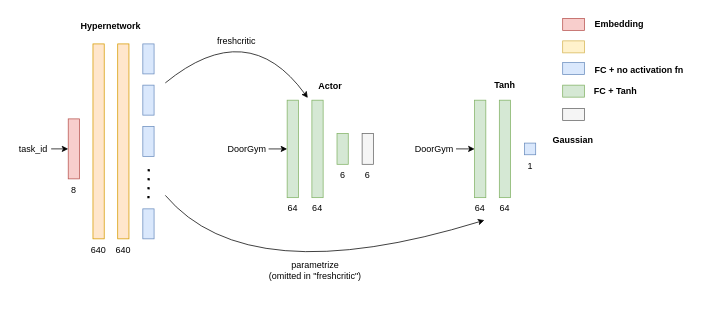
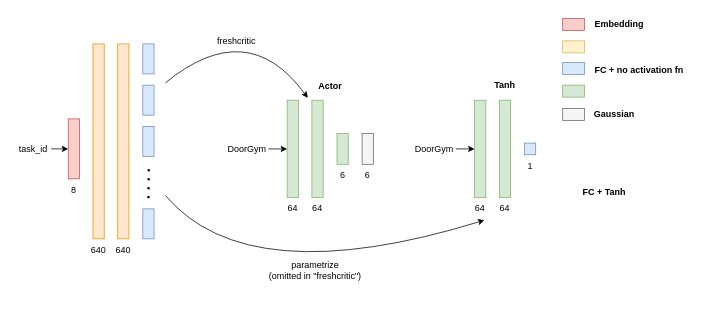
  <mxCell id="0" />
  <mxCell id="1" parent="0" />
- <mxCell id="2" value="Hypernetwork" style="text;html=1;strokeColor=none;fillColor=none;align=center;verticalAlign=middle;whiteSpace=wrap;rounded=0;fontStyle=1" parent="1" vertex="1"><mxGeometry x="103" y="20" width="89" height="30" as="geometry" /></mxCell>
  <mxCell id="3" value="Embedding" style="text;html=1;strokeColor=none;fillColor=none;align=left;verticalAlign=middle;whiteSpace=wrap;rounded=0;fontStyle=1" parent="1" vertex="1"><mxGeometry x="790.5" y="20" width="138" height="23.88" as="geometry" /></mxCell>
  <mxCell id="4" value="FC + no activation fn" style="text;html=1;strokeColor=none;fillColor=none;align=left;verticalAlign=middle;whiteSpace=wrap;rounded=0;fontStyle=1" parent="1" vertex="1"><mxGeometry x="790.5" y="81.06" width="138" height="23.88" as="geometry" /></mxCell>
- <mxCell id="5" value="FC + Tanh" style="text;html=1;strokeColor=none;fillColor=none;align=left;verticalAlign=middle;whiteSpace=wrap;rounded=0;fontStyle=1" parent="1" vertex="1"><mxGeometry x="789.5" y="109.06" width="138" height="23.88" as="geometry" /></mxCell>
+ <mxCell id="5" value="FC + Tanh" style="text;html=1;strokeColor=none;fillColor=none;align=left;verticalAlign=middle;whiteSpace=wrap;rounded=0;fontStyle=1" parent="1" vertex="1"><mxGeometry x="774.5" y="244.06" width="138" height="23.88" as="geometry" /></mxCell>
  <mxCell id="6" value="" style="rounded=0;whiteSpace=wrap;html=1;strokeColor=#d6b656;fontFamily=Helvetica;fontSize=12;fillColor=#fff2cc;" parent="1" vertex="1"><mxGeometry x="750" y="53.94" width="29" height="16" as="geometry" /></mxCell>
  <mxCell id="7" value="" style="rounded=0;whiteSpace=wrap;html=1;strokeColor=#b85450;fontFamily=Helvetica;fontSize=12;fillColor=#f8cecc;" parent="1" vertex="1"><mxGeometry x="750" y="23.94" width="29" height="16" as="geometry" /></mxCell>
  <mxCell id="8" value="" style="rounded=0;whiteSpace=wrap;html=1;strokeColor=#6c8ebf;fontFamily=Helvetica;fontSize=12;fillColor=#dae8fc;" parent="1" vertex="1"><mxGeometry x="750" y="82.94" width="29" height="16" as="geometry" /></mxCell>
  <mxCell id="9" value="" style="rounded=0;whiteSpace=wrap;html=1;strokeColor=#82b366;fontFamily=Helvetica;fontSize=12;fillColor=#d5e8d4;" parent="1" vertex="1"><mxGeometry x="750" y="113" width="29" height="16" as="geometry" /></mxCell>
  <mxCell id="10" value="" style="rounded=0;whiteSpace=wrap;html=1;strokeColor=#666666;fontFamily=Helvetica;fontSize=12;fillColor=#f5f5f5;fontColor=#333333;" parent="1" vertex="1"><mxGeometry x="750" y="144" width="29" height="16" as="geometry" /></mxCell>
- <mxCell id="11" value="Gaussian" style="text;html=1;strokeColor=none;fillColor=none;align=left;verticalAlign=middle;whiteSpace=wrap;rounded=0;fontStyle=1" parent="1" vertex="1"><mxGeometry x="734.5" y="175.06" width="138" height="23.88" as="geometry" /></mxCell>
+ <mxCell id="11" value="Gaussian" style="text;html=1;strokeColor=none;fillColor=none;align=left;verticalAlign=middle;whiteSpace=wrap;rounded=0;fontStyle=1" parent="1" vertex="1"><mxGeometry x="789.5" y="140.06" width="138" height="23.88" as="geometry" /></mxCell>
  <mxCell id="12" value="Actor" style="text;html=1;strokeColor=none;fillColor=none;align=center;verticalAlign=middle;whiteSpace=wrap;rounded=0;fontStyle=1" parent="1" vertex="1"><mxGeometry x="420" y="99" width="40" height="30" as="geometry" /></mxCell>
  <mxCell id="13" value="Tanh" style="text;html=1;strokeColor=none;fillColor=none;align=center;verticalAlign=middle;whiteSpace=wrap;rounded=0;fontStyle=1" parent="1" vertex="1"><mxGeometry x="653.25" y="98" width="40" height="30" as="geometry" /></mxCell>
  <mxCell id="14" value="" style="group" parent="1" vertex="1" connectable="0"><mxGeometry x="20" y="58" width="185" height="290" as="geometry" /></mxCell>
  <mxCell id="15" value="" style="rounded=0;whiteSpace=wrap;html=1;strokeColor=#b85450;fontFamily=Helvetica;fontSize=12;fillColor=#f8cecc;" parent="14" vertex="1"><mxGeometry x="70.5" y="100" width="15" height="80" as="geometry" /></mxCell>
  <mxCell id="16" value="8" style="text;html=1;strokeColor=none;fillColor=none;align=center;verticalAlign=middle;whiteSpace=wrap;rounded=0;" parent="14" vertex="1"><mxGeometry x="58" y="180" width="40" height="30" as="geometry" /></mxCell>
  <mxCell id="17" value="" style="group" parent="14" vertex="1" connectable="0"><mxGeometry x="170" width="15" height="260" as="geometry" /></mxCell>
  <mxCell id="18" value="" style="rounded=0;whiteSpace=wrap;html=1;strokeColor=#6c8ebf;fontFamily=Helvetica;fontSize=12;fillColor=#dae8fc;" parent="17" vertex="1"><mxGeometry width="15" height="40" as="geometry" /></mxCell>
  <mxCell id="19" value="" style="rounded=0;whiteSpace=wrap;html=1;strokeColor=#6c8ebf;fontFamily=Helvetica;fontSize=12;fillColor=#dae8fc;" parent="17" vertex="1"><mxGeometry y="220" width="15" height="40" as="geometry" /></mxCell>
  <mxCell id="20" value="" style="rounded=0;whiteSpace=wrap;html=1;strokeColor=#6c8ebf;fontFamily=Helvetica;fontSize=12;fillColor=#dae8fc;" parent="17" vertex="1"><mxGeometry y="55" width="15" height="40" as="geometry" /></mxCell>
  <mxCell id="21" value="" style="rounded=0;whiteSpace=wrap;html=1;strokeColor=#6c8ebf;fontFamily=Helvetica;fontSize=12;fillColor=#dae8fc;" parent="17" vertex="1"><mxGeometry y="110" width="15" height="40" as="geometry" /></mxCell>
  <mxCell id="22" value="" style="endArrow=none;dashed=1;html=1;dashPattern=1 3;strokeWidth=3;rounded=0;fontFamily=Helvetica;fontSize=12;fontColor=default;exitX=0.5;exitY=1;exitDx=0;exitDy=0;" parent="17" edge="1"><mxGeometry width="50" height="50" relative="1" as="geometry"><mxPoint x="7.5" y="206" as="sourcePoint" /><mxPoint x="8" y="161" as="targetPoint" /></mxGeometry></mxCell>
  <mxCell id="23" value="" style="endArrow=classic;html=1;rounded=0;strokeWidth=1;fontFamily=Helvetica;fontSize=12;fontColor=default;entryX=0;entryY=0.5;entryDx=0;entryDy=0;exitX=1;exitY=0.5;exitDx=0;exitDy=0;" parent="14" source="24" target="15" edge="1"><mxGeometry width="50" height="50" relative="1" as="geometry"><mxPoint x="23" y="140" as="sourcePoint" /><mxPoint x="273" y="-50" as="targetPoint" /></mxGeometry></mxCell>
  <mxCell id="24" value="task_id" style="text;html=1;strokeColor=none;fillColor=none;align=center;verticalAlign=middle;whiteSpace=wrap;rounded=0;" parent="14" vertex="1"><mxGeometry y="125" width="47.75" height="30" as="geometry" /></mxCell>
  <mxCell id="25" value="" style="group" parent="14" vertex="1" connectable="0"><mxGeometry x="91" width="40" height="290" as="geometry" /></mxCell>
  <mxCell id="26" value="" style="rounded=0;whiteSpace=wrap;html=1;strokeColor=#d79b00;fontFamily=Helvetica;fontSize=12;fontColor=default;fillColor=#ffe6cc;" parent="25" vertex="1"><mxGeometry x="12.5" width="15" height="260" as="geometry" /></mxCell>
  <mxCell id="27" value="640" style="text;html=1;strokeColor=none;fillColor=none;align=center;verticalAlign=middle;whiteSpace=wrap;rounded=0;" parent="25" vertex="1"><mxGeometry y="260" width="40" height="30" as="geometry" /></mxCell>
  <mxCell id="28" value="" style="group" parent="14" vertex="1" connectable="0"><mxGeometry x="124" width="40" height="290" as="geometry" /></mxCell>
  <mxCell id="29" value="" style="rounded=0;whiteSpace=wrap;html=1;strokeColor=#d79b00;fontFamily=Helvetica;fontSize=12;fontColor=default;fillColor=#ffe6cc;" parent="28" vertex="1"><mxGeometry x="12.5" width="15" height="260" as="geometry" /></mxCell>
  <mxCell id="30" value="640" style="text;html=1;strokeColor=none;fillColor=none;align=center;verticalAlign=middle;whiteSpace=wrap;rounded=0;" parent="28" vertex="1"><mxGeometry y="260" width="40" height="30" as="geometry" /></mxCell>
  <mxCell id="31" value="" style="group" parent="1" vertex="1" connectable="0"><mxGeometry x="620" y="133.06" width="106.5" height="160" as="geometry" /></mxCell>
  <mxCell id="32" value="" style="rounded=0;whiteSpace=wrap;html=1;strokeColor=#82b366;fontFamily=Helvetica;fontSize=12;fillColor=#d5e8d4;" parent="31" vertex="1"><mxGeometry x="12.5" width="15" height="130" as="geometry" /></mxCell>
  <mxCell id="33" value="" style="rounded=0;whiteSpace=wrap;html=1;strokeColor=#82b366;fontFamily=Helvetica;fontSize=12;fillColor=#d5e8d4;" parent="31" vertex="1"><mxGeometry x="45.5" width="15" height="130" as="geometry" /></mxCell>
  <mxCell id="34" value="64" style="text;html=1;strokeColor=none;fillColor=none;align=center;verticalAlign=middle;whiteSpace=wrap;rounded=0;" parent="31" vertex="1"><mxGeometry y="130" width="40" height="30" as="geometry" /></mxCell>
  <mxCell id="35" value="64" style="text;html=1;strokeColor=none;fillColor=none;align=center;verticalAlign=middle;whiteSpace=wrap;rounded=0;" parent="31" vertex="1"><mxGeometry x="33" y="130" width="40" height="30" as="geometry" /></mxCell>
  <mxCell id="36" value="" style="rounded=0;whiteSpace=wrap;html=1;strokeColor=#6c8ebf;fontFamily=Helvetica;fontSize=12;fillColor=#dae8fc;" parent="31" vertex="1"><mxGeometry x="79" y="57.24" width="15" height="15.53" as="geometry" /></mxCell>
  <mxCell id="37" value="1" style="text;html=1;strokeColor=none;fillColor=none;align=center;verticalAlign=middle;whiteSpace=wrap;rounded=0;" parent="31" vertex="1"><mxGeometry x="66.5" y="72.77" width="40" height="30" as="geometry" /></mxCell>
  <mxCell id="38" value="" style="group" parent="1" vertex="1" connectable="0"><mxGeometry x="370" y="133.06" width="140" height="160" as="geometry" /></mxCell>
  <mxCell id="39" value="64" style="text;html=1;strokeColor=none;fillColor=none;align=center;verticalAlign=middle;whiteSpace=wrap;rounded=0;" parent="38" vertex="1"><mxGeometry y="130" width="40" height="30" as="geometry" /></mxCell>
  <mxCell id="40" value="64" style="text;html=1;strokeColor=none;fillColor=none;align=center;verticalAlign=middle;whiteSpace=wrap;rounded=0;" parent="38" vertex="1"><mxGeometry x="33" y="130" width="40" height="30" as="geometry" /></mxCell>
  <mxCell id="41" value="" style="rounded=0;whiteSpace=wrap;html=1;strokeColor=#82b366;fontFamily=Helvetica;fontSize=12;fillColor=#d5e8d4;" parent="38" vertex="1"><mxGeometry x="12.5" width="15" height="130" as="geometry" /></mxCell>
  <mxCell id="42" value="" style="rounded=0;whiteSpace=wrap;html=1;strokeColor=#82b366;fontFamily=Helvetica;fontSize=12;fillColor=#d5e8d4;" parent="38" vertex="1"><mxGeometry x="45.5" width="15" height="130" as="geometry" /></mxCell>
  <mxCell id="43" value="" style="rounded=0;whiteSpace=wrap;html=1;strokeColor=#82b366;fontFamily=Helvetica;fontSize=12;fillColor=#d5e8d4;" parent="38" vertex="1"><mxGeometry x="79" y="44.47" width="15" height="41.06" as="geometry" /></mxCell>
  <mxCell id="44" value="6" style="text;html=1;strokeColor=none;fillColor=none;align=center;verticalAlign=middle;whiteSpace=wrap;rounded=0;" parent="38" vertex="1"><mxGeometry x="66.5" y="85.53" width="40" height="30" as="geometry" /></mxCell>
  <mxCell id="45" value="" style="rounded=0;whiteSpace=wrap;html=1;fontFamily=Helvetica;fontSize=12;fillColor=#f5f5f5;fontColor=#333333;strokeColor=#666666;" parent="38" vertex="1"><mxGeometry x="112.5" y="44.47" width="15" height="41.06" as="geometry" /></mxCell>
  <mxCell id="46" value="6" style="text;html=1;strokeColor=none;fillColor=none;align=center;verticalAlign=middle;whiteSpace=wrap;rounded=0;" parent="38" vertex="1"><mxGeometry x="100" y="85.53" width="40" height="30" as="geometry" /></mxCell>
  <mxCell id="47" value="" style="endArrow=classic;html=1;rounded=0;strokeWidth=1;fontFamily=Helvetica;fontSize=12;fontColor=default;exitX=1;exitY=0.5;exitDx=0;exitDy=0;" parent="1" source="48" target="41" edge="1"><mxGeometry width="50" height="50" relative="1" as="geometry"><mxPoint x="293" y="133" as="sourcePoint" /><mxPoint x="380.5" y="201" as="targetPoint" /></mxGeometry></mxCell>
  <mxCell id="48" value="DoorGym" style="text;html=1;strokeColor=none;fillColor=none;align=center;verticalAlign=middle;whiteSpace=wrap;rounded=0;" parent="1" vertex="1"><mxGeometry x="300" y="183.06" width="57.75" height="30" as="geometry" /></mxCell>
  <mxCell id="49" value="" style="endArrow=classic;html=1;rounded=0;strokeWidth=1;fontFamily=Helvetica;fontSize=12;fontColor=default;exitX=1;exitY=0.5;exitDx=0;exitDy=0;entryX=0;entryY=0.5;entryDx=0;entryDy=0;" parent="1" source="50" target="32" edge="1"><mxGeometry width="50" height="50" relative="1" as="geometry"><mxPoint x="543" y="137.94" as="sourcePoint" /><mxPoint x="632.5" y="203" as="targetPoint" /></mxGeometry></mxCell>
  <mxCell id="50" value="DoorGym" style="text;html=1;strokeColor=none;fillColor=none;align=center;verticalAlign=middle;whiteSpace=wrap;rounded=0;" parent="1" vertex="1"><mxGeometry x="550" y="183" width="57.75" height="30" as="geometry" /></mxCell>
  <mxCell id="51" value="" style="endArrow=classic;html=1;rounded=0;strokeWidth=1;fontFamily=Helvetica;fontSize=12;fontColor=default;curved=1;" parent="1" edge="1"><mxGeometry width="50" height="50" relative="1" as="geometry"><mxPoint x="220" y="110" as="sourcePoint" /><mxPoint x="410" y="130" as="targetPoint" /><Array as="points"><mxPoint x="330" y="20" /></Array></mxGeometry></mxCell>
  <mxCell id="52" value="" style="endArrow=classic;html=1;rounded=0;strokeWidth=1;fontFamily=Helvetica;fontSize=12;fontColor=default;curved=1;entryX=0.639;entryY=1.002;entryDx=0;entryDy=0;entryPerimeter=0;" parent="1" target="34" edge="1"><mxGeometry width="50" height="50" relative="1" as="geometry"><mxPoint x="220" y="260" as="sourcePoint" /><mxPoint x="650" y="300" as="targetPoint" /><Array as="points"><mxPoint x="330" y="390" /></Array></mxGeometry></mxCell>
  <mxCell id="53" value="freshcritic" style="text;html=1;strokeColor=none;fillColor=none;align=center;verticalAlign=middle;whiteSpace=wrap;rounded=0;" parent="1" vertex="1"><mxGeometry x="280" y="40" width="70" height="30" as="geometry" /></mxCell>
  <mxCell id="54" value="&lt;div&gt;parametrize&lt;/div&gt;(omitted in &quot;freshcritic&quot;)" style="text;html=1;strokeColor=none;fillColor=none;align=center;verticalAlign=middle;whiteSpace=wrap;rounded=0;" parent="1" vertex="1"><mxGeometry x="300" y="345" width="240" height="30" as="geometry" /></mxCell>
